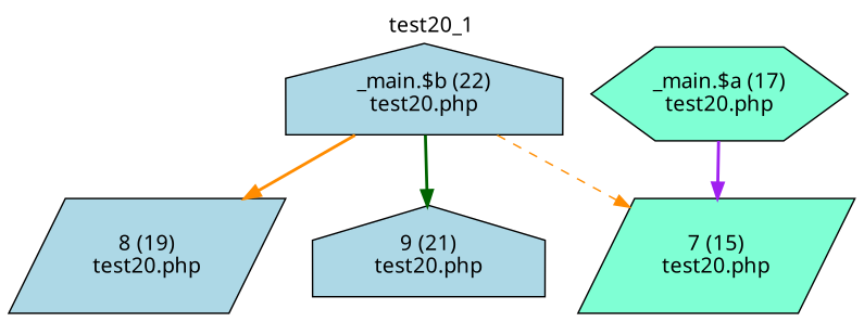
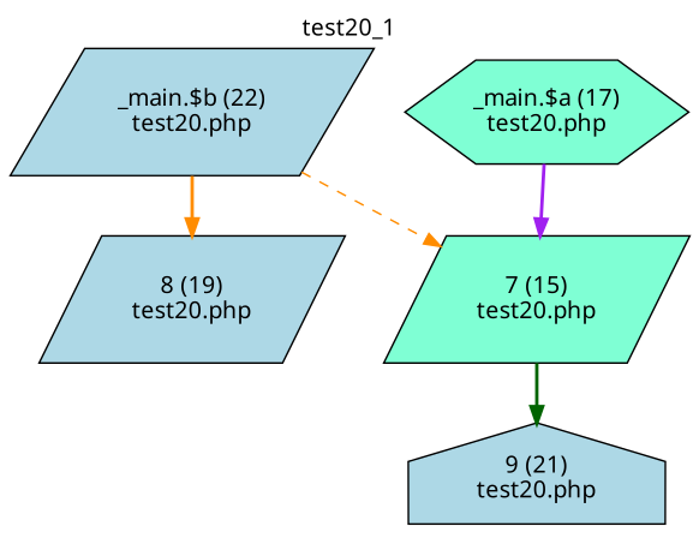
  digraph {
    fontname="Noto Sans"
    label=test20_1
    labelloc=t
    node [fillcolor=lightblue fontname="Noto Sans" shape=house style=filled]
    edge [color=darkorange fontname="Noto Sans" style=bold]
-   n1 [label="_main.$b (22)\ntest20.php"]
+   n1 [label="_main.$b (22)\ntest20.php" shape=parallelogram]
    n2 [label="8 (19)\ntest20.php" shape=parallelogram]
    n3 [label="9 (21)\ntest20.php"]
    n4 [fillcolor=aquamarine label="7 (15)\ntest20.php" shape=parallelogram]
    n5 [fillcolor=aquamarine label="_main.$a (17)\ntest20.php" shape=hexagon]
    n1 -> n2
-   n1 -> n3 [color=darkgreen]
+   n4 -> n3 [color=darkgreen]
    n1 -> n4 [style=dashed]
    n5 -> n4 [color=purple]
  }
